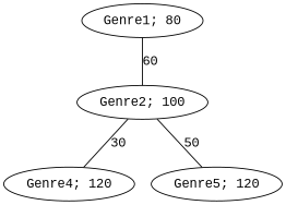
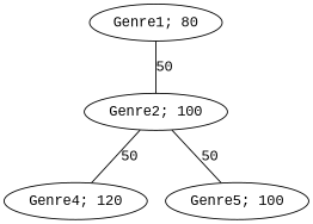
  graph {
    fontname="Liberation Mono"
    node [fontname="Liberation Mono"]
    edge [fontname="Liberation Mono"]
    n1 [label="Genre1; 80"]
    n2 [label="Genre2; 100"]
    n3 [label="Genre4; 120"]
-   n4 [label="Genre5; 120"]
-   n1 -- n2 [label=60]
-   n2 -- n3 [label=30]
+   n4 [label="Genre5; 100"]
+   n1 -- n2 [label=50]
+   n2 -- n3 [label=50]
    n2 -- n4 [label=50]
  }
